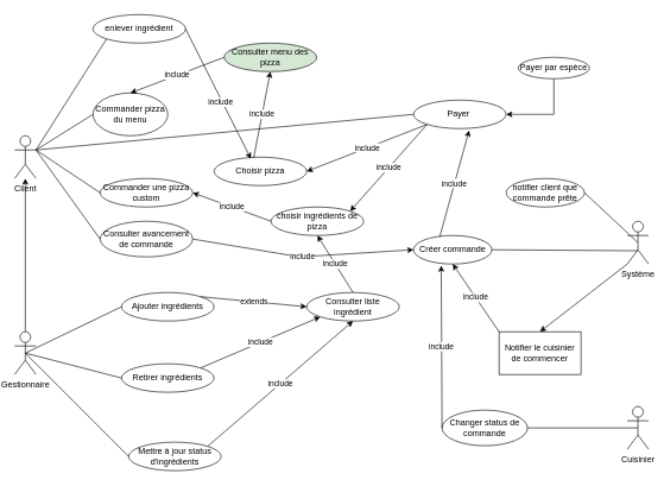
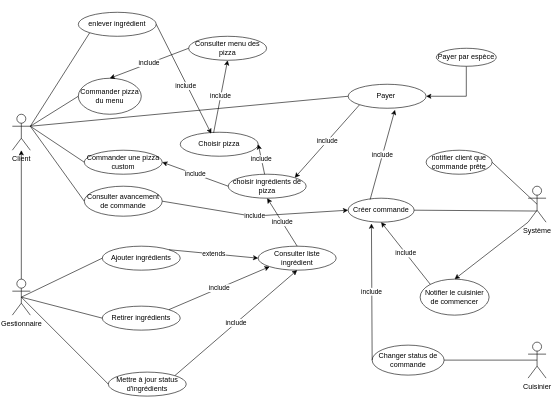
  <mxCell id="0" />
  <mxCell id="1" parent="0" />
  <mxCell id="2" style="edgeStyle=orthogonalEdgeStyle;rounded=0;orthogonalLoop=1;jettySize=auto;html=1;startArrow=classic;startFill=1;endArrow=none;endFill=0;entryX=0.5;entryY=0;entryDx=0;entryDy=0;entryPerimeter=0;" edge="1" parent="1" source="3" target="4"><mxGeometry relative="1" as="geometry"><mxPoint x="35" y="450" as="targetPoint" /></mxGeometry></mxCell>
  <mxCell id="3" value="Client" style="shape=umlActor;verticalLabelPosition=bottom;verticalAlign=top;html=1;" vertex="1" parent="1"><mxGeometry x="20" y="190" width="30" height="60" as="geometry" /></mxCell>
  <mxCell id="4" value="Gestionnaire" style="shape=umlActor;verticalLabelPosition=bottom;verticalAlign=top;html=1;" vertex="1" parent="1"><mxGeometry x="20" y="465" width="30" height="60" as="geometry" /></mxCell>
  <mxCell id="5" value="Système" style="shape=umlActor;verticalLabelPosition=bottom;verticalAlign=top;html=1;" vertex="1" parent="1"><mxGeometry x="880" y="310" width="30" height="60" as="geometry" /></mxCell>
  <mxCell id="6" value="Commander pizza du menu" style="ellipse;whiteSpace=wrap;html=1;" vertex="1" parent="1"><mxGeometry x="130" y="130" width="105" height="60" as="geometry" /></mxCell>
  <mxCell id="7" value="Commander une pizza custom" style="ellipse;whiteSpace=wrap;html=1;" vertex="1" parent="1"><mxGeometry x="140" y="250" width="130" height="40" as="geometry" /></mxCell>
  <mxCell id="8" value="" style="endArrow=none;html=1;rounded=0;entryX=0;entryY=0.5;entryDx=0;entryDy=0;" edge="1" parent="1" target="6"><mxGeometry width="50" height="50" relative="1" as="geometry"><mxPoint x="50" y="210" as="sourcePoint" /><mxPoint x="100" y="160" as="targetPoint" /></mxGeometry></mxCell>
  <mxCell id="9" value="" style="endArrow=none;html=1;rounded=0;entryX=0;entryY=0.5;entryDx=0;entryDy=0;exitX=1;exitY=0.333;exitDx=0;exitDy=0;exitPerimeter=0;" edge="1" parent="1" source="3" target="7"><mxGeometry width="50" height="50" relative="1" as="geometry"><mxPoint x="70" y="245" as="sourcePoint" /><mxPoint x="120" y="195" as="targetPoint" /></mxGeometry></mxCell>
- <mxCell id="10" value="Consulter menu des pizza" style="ellipse;whiteSpace=wrap;html=1;fillColor=#d5e8d4;" vertex="1" parent="1"><mxGeometry x="314" y="60" width="130" height="40" as="geometry" /></mxCell>
+ <mxCell id="10" value="Consulter menu des pizza" style="ellipse;whiteSpace=wrap;html=1;" vertex="1" parent="1"><mxGeometry x="314" y="60" width="130" height="40" as="geometry" /></mxCell>
  <mxCell id="11" value="Consulter liste ingrédient" style="ellipse;whiteSpace=wrap;html=1;" vertex="1" parent="1"><mxGeometry x="430" y="410" width="130" height="40" as="geometry" /></mxCell>
  <mxCell id="12" value="Choisir pizza" style="ellipse;whiteSpace=wrap;html=1;" vertex="1" parent="1"><mxGeometry x="300" y="220" width="130" height="40" as="geometry" /></mxCell>
  <mxCell id="13" value="choisir ingrédients de pizza" style="ellipse;whiteSpace=wrap;html=1;" vertex="1" parent="1"><mxGeometry x="380" y="290" width="130" height="40" as="geometry" /></mxCell>
  <mxCell id="14" value="include" style="endArrow=none;html=1;rounded=0;entryX=0;entryY=0.5;entryDx=0;entryDy=0;endFill=0;startArrow=classic;startFill=1;exitX=0.5;exitY=0;exitDx=0;exitDy=0;" edge="1" parent="1" source="6" target="10"><mxGeometry width="50" height="50" relative="1" as="geometry"><mxPoint x="250" y="140" as="sourcePoint" /><mxPoint x="300" y="90" as="targetPoint" /></mxGeometry></mxCell>
  <mxCell id="15" value="include" style="endArrow=classic;html=1;rounded=0;entryX=0.5;entryY=1;entryDx=0;entryDy=0;exitX=0.428;exitY=0.025;exitDx=0;exitDy=0;exitPerimeter=0;" edge="1" parent="1" source="12" target="10"><mxGeometry width="50" height="50" relative="1" as="geometry"><mxPoint x="400" y="160" as="sourcePoint" /><mxPoint x="450" y="110" as="targetPoint" /></mxGeometry></mxCell>
  <mxCell id="16" value="include" style="endArrow=none;html=1;rounded=0;entryX=0;entryY=0.5;entryDx=0;entryDy=0;endFill=0;startArrow=classic;startFill=1;exitX=1;exitY=0.5;exitDx=0;exitDy=0;" edge="1" parent="1" source="7" target="13"><mxGeometry width="50" height="50" relative="1" as="geometry"><mxPoint x="250" y="250" as="sourcePoint" /><mxPoint x="330" y="210" as="targetPoint" /></mxGeometry></mxCell>
  <mxCell id="17" value="include" style="endArrow=classic;html=1;rounded=0;exitX=0.5;exitY=0;exitDx=0;exitDy=0;entryX=0.5;entryY=1;entryDx=0;entryDy=0;" edge="1" parent="1" source="11" target="13"><mxGeometry width="50" height="50" relative="1" as="geometry"><mxPoint x="290" y="340" as="sourcePoint" /><mxPoint x="340" y="290" as="targetPoint" /></mxGeometry></mxCell>
  <mxCell id="18" value="Ajouter ingrédients" style="ellipse;whiteSpace=wrap;html=1;" vertex="1" parent="1"><mxGeometry x="170" y="410" width="130" height="40" as="geometry" /></mxCell>
  <mxCell id="19" value="Retirer ingrédients" style="ellipse;whiteSpace=wrap;html=1;" vertex="1" parent="1"><mxGeometry x="170" y="510" width="130" height="40" as="geometry" /></mxCell>
  <mxCell id="20" value="Mettre à jour status d'ingrédients" style="ellipse;whiteSpace=wrap;html=1;" vertex="1" parent="1"><mxGeometry x="180" y="620" width="130" height="40" as="geometry" /></mxCell>
  <mxCell id="21" value="" style="endArrow=none;html=1;rounded=0;entryX=0;entryY=0.5;entryDx=0;entryDy=0;exitX=0.5;exitY=0.5;exitDx=0;exitDy=0;exitPerimeter=0;" edge="1" parent="1" source="4" target="18"><mxGeometry width="50" height="50" relative="1" as="geometry"><mxPoint x="40" y="495" as="sourcePoint" /><mxPoint x="90" y="445" as="targetPoint" /></mxGeometry></mxCell>
  <mxCell id="22" value="" style="endArrow=none;html=1;rounded=0;entryX=0;entryY=0.5;entryDx=0;entryDy=0;exitX=0.5;exitY=0.5;exitDx=0;exitDy=0;exitPerimeter=0;" edge="1" parent="1" source="4" target="19"><mxGeometry width="50" height="50" relative="1" as="geometry"><mxPoint x="40" y="495" as="sourcePoint" /><mxPoint x="80" y="445" as="targetPoint" /></mxGeometry></mxCell>
  <mxCell id="23" value="" style="endArrow=none;html=1;rounded=0;entryX=0;entryY=0.5;entryDx=0;entryDy=0;exitX=0.5;exitY=0.5;exitDx=0;exitDy=0;exitPerimeter=0;" edge="1" parent="1" source="4" target="20"><mxGeometry width="50" height="50" relative="1" as="geometry"><mxPoint x="40" y="525" as="sourcePoint" /><mxPoint x="90" y="475" as="targetPoint" /></mxGeometry></mxCell>
  <mxCell id="24" value="include" style="endArrow=classic;html=1;rounded=0;exitX=1;exitY=0;exitDx=0;exitDy=0;entryX=0;entryY=1;entryDx=0;entryDy=0;" edge="1" parent="1" source="19" target="11"><mxGeometry width="50" height="50" relative="1" as="geometry"><mxPoint x="290" y="340" as="sourcePoint" /><mxPoint x="340" y="290" as="targetPoint" /></mxGeometry></mxCell>
  <mxCell id="25" value="include" style="endArrow=classic;html=1;rounded=0;entryX=0.5;entryY=1;entryDx=0;entryDy=0;exitX=1;exitY=0;exitDx=0;exitDy=0;" edge="1" parent="1" source="20" target="11"><mxGeometry width="50" height="50" relative="1" as="geometry"><mxPoint x="289" y="540" as="sourcePoint" /><mxPoint x="339" y="490" as="targetPoint" /></mxGeometry></mxCell>
  <mxCell id="26" value="extends" style="endArrow=classic;html=1;rounded=0;exitX=1;exitY=0;exitDx=0;exitDy=0;entryX=0;entryY=0.5;entryDx=0;entryDy=0;" edge="1" parent="1" source="18" target="11"><mxGeometry width="50" height="50" relative="1" as="geometry"><mxPoint x="290" y="340" as="sourcePoint" /><mxPoint x="340" y="290" as="targetPoint" /></mxGeometry></mxCell>
  <mxCell id="27" style="edgeStyle=orthogonalEdgeStyle;rounded=0;orthogonalLoop=1;jettySize=auto;html=1;entryX=0.5;entryY=1;entryDx=0;entryDy=0;startArrow=classic;startFill=1;endArrow=none;endFill=0;" edge="1" parent="1" source="28" target="30"><mxGeometry relative="1" as="geometry" /></mxCell>
  <mxCell id="28" value="Payer&amp;nbsp;" style="ellipse;whiteSpace=wrap;html=1;" vertex="1" parent="1"><mxGeometry x="580" y="140" width="130" height="40" as="geometry" /></mxCell>
  <mxCell id="29" value="" style="endArrow=none;html=1;rounded=0;entryX=0;entryY=0.5;entryDx=0;entryDy=0;" edge="1" parent="1" target="28"><mxGeometry width="50" height="50" relative="1" as="geometry"><mxPoint x="50" y="210" as="sourcePoint" /><mxPoint x="100" y="150" as="targetPoint" /></mxGeometry></mxCell>
  <mxCell id="30" value="Payer par espèce" style="ellipse;whiteSpace=wrap;html=1;" vertex="1" parent="1"><mxGeometry x="727" y="80" width="100" height="30" as="geometry" /></mxCell>
  <mxCell id="31" value="Créer commande" style="ellipse;whiteSpace=wrap;html=1;" vertex="1" parent="1"><mxGeometry x="580" y="330" width="110" height="40" as="geometry" /></mxCell>
- <mxCell id="32" value="include" style="endArrow=none;html=1;rounded=0;exitX=1;exitY=0.5;exitDx=0;exitDy=0;entryX=0;entryY=1;entryDx=0;entryDy=0;endFill=0;startArrow=classic;startFill=1;" edge="1" parent="1" source="12" target="28"><mxGeometry width="50" height="50" relative="1" as="geometry"><mxPoint x="570" y="210" as="sourcePoint" /><mxPoint x="620" y="160" as="targetPoint" /></mxGeometry></mxCell>
+ <mxCell id="32" value="include" style="endArrow=none;html=1;rounded=0;exitX=1;exitY=0.5;exitDx=0;exitDy=0;endFill=0;startArrow=classic;startFill=1;" edge="1" parent="1" source="12" target="13"><mxGeometry width="50" height="50" relative="1" as="geometry"><mxPoint x="570" y="210" as="sourcePoint" /><mxPoint x="620" y="160" as="targetPoint" /></mxGeometry></mxCell>
  <mxCell id="33" value="include" style="endArrow=classic;html=1;rounded=0;entryX=1;entryY=0;entryDx=0;entryDy=0;exitX=0;exitY=1;exitDx=0;exitDy=0;" edge="1" parent="1" source="28" target="13"><mxGeometry width="50" height="50" relative="1" as="geometry"><mxPoint x="600" y="140" as="sourcePoint" /><mxPoint x="500" y="280" as="targetPoint" /></mxGeometry></mxCell>
  <mxCell id="34" value="include" style="endArrow=classic;html=1;rounded=0;exitX=0.333;exitY=0.055;exitDx=0;exitDy=0;entryX=0.6;entryY=1.065;entryDx=0;entryDy=0;exitPerimeter=0;entryPerimeter=0;" edge="1" parent="1" source="31" target="28"><mxGeometry width="50" height="50" relative="1" as="geometry"><mxPoint x="540" y="240" as="sourcePoint" /><mxPoint x="590" y="190" as="targetPoint" /></mxGeometry></mxCell>
- <mxCell id="35" value="Notifier le cuisinier de commencer" style="whiteSpace=wrap;html=1;rounded=0;" vertex="1" parent="1"><mxGeometry x="700" y="465" width="115" height="60" as="geometry" /></mxCell>
+ <mxCell id="35" value="Notifier le cuisinier de commencer" style="ellipse;whiteSpace=wrap;html=1;" vertex="1" parent="1"><mxGeometry x="700" y="465" width="115" height="60" as="geometry" /></mxCell>
  <mxCell id="36" value="" style="endArrow=classic;html=1;rounded=0;exitX=0;exitY=1;exitDx=0;exitDy=0;exitPerimeter=0;entryX=0.5;entryY=0;entryDx=0;entryDy=0;" edge="1" parent="1" source="5" target="35"><mxGeometry width="50" height="50" relative="1" as="geometry"><mxPoint x="540" y="330" as="sourcePoint" /><mxPoint x="590" y="280" as="targetPoint" /></mxGeometry></mxCell>
  <mxCell id="37" value="include" style="endArrow=classic;html=1;rounded=0;exitX=0;exitY=0;exitDx=0;exitDy=0;entryX=0.5;entryY=1;entryDx=0;entryDy=0;" edge="1" parent="1" source="35" target="31"><mxGeometry width="50" height="50" relative="1" as="geometry"><mxPoint x="540" y="330" as="sourcePoint" /><mxPoint x="590" y="280" as="targetPoint" /></mxGeometry></mxCell>
  <mxCell id="38" value="" style="endArrow=none;html=1;rounded=0;exitX=1;exitY=0.5;exitDx=0;exitDy=0;entryX=0.493;entryY=0.69;entryDx=0;entryDy=0;entryPerimeter=0;" edge="1" parent="1" source="31" target="5"><mxGeometry width="50" height="50" relative="1" as="geometry"><mxPoint x="810" y="300" as="sourcePoint" /><mxPoint x="895" y="240" as="targetPoint" /></mxGeometry></mxCell>
  <mxCell id="39" value="Cuisinier" style="shape=umlActor;verticalLabelPosition=bottom;verticalAlign=top;html=1;" vertex="1" parent="1"><mxGeometry x="880" y="570" width="30" height="60" as="geometry" /></mxCell>
  <mxCell id="40" value="Changer status de commande" style="ellipse;whiteSpace=wrap;html=1;" vertex="1" parent="1"><mxGeometry x="620" y="575" width="120" height="50" as="geometry" /></mxCell>
  <mxCell id="41" value="" style="endArrow=none;html=1;rounded=0;entryX=0.5;entryY=0.5;entryDx=0;entryDy=0;entryPerimeter=0;exitX=1;exitY=0.5;exitDx=0;exitDy=0;" edge="1" parent="1" source="40" target="39"><mxGeometry width="50" height="50" relative="1" as="geometry"><mxPoint x="752" y="620" as="sourcePoint" /><mxPoint x="802" y="570" as="targetPoint" /></mxGeometry></mxCell>
  <mxCell id="42" value="include" style="endArrow=classic;html=1;rounded=0;exitX=0;exitY=0.5;exitDx=0;exitDy=0;entryX=0.353;entryY=1.055;entryDx=0;entryDy=0;entryPerimeter=0;" edge="1" parent="1" source="40" target="31"><mxGeometry width="50" height="50" relative="1" as="geometry"><mxPoint x="440" y="560" as="sourcePoint" /><mxPoint x="540" y="550" as="targetPoint" /></mxGeometry></mxCell>
  <mxCell id="43" value="notifier client que commande prête" style="ellipse;whiteSpace=wrap;html=1;" vertex="1" parent="1"><mxGeometry x="710" y="250" width="110" height="40" as="geometry" /></mxCell>
  <mxCell id="44" value="" style="endArrow=none;html=1;rounded=0;entryX=0.5;entryY=0.5;entryDx=0;entryDy=0;entryPerimeter=0;exitX=1;exitY=0.5;exitDx=0;exitDy=0;" edge="1" parent="1" source="43" target="5"><mxGeometry width="50" height="50" relative="1" as="geometry"><mxPoint x="460" y="300" as="sourcePoint" /><mxPoint x="830" y="290" as="targetPoint" /></mxGeometry></mxCell>
  <mxCell id="45" value="Consulter avancement de commande" style="ellipse;whiteSpace=wrap;html=1;" vertex="1" parent="1"><mxGeometry x="140" y="310" width="130" height="50" as="geometry" /></mxCell>
  <mxCell id="46" value="" style="endArrow=none;html=1;rounded=0;entryX=0;entryY=0.5;entryDx=0;entryDy=0;" edge="1" parent="1" target="45"><mxGeometry width="50" height="50" relative="1" as="geometry"><mxPoint x="50" y="210" as="sourcePoint" /><mxPoint x="510" y="310" as="targetPoint" /></mxGeometry></mxCell>
  <mxCell id="47" value="include" style="endArrow=classic;html=1;rounded=0;exitX=1;exitY=0.5;exitDx=0;exitDy=0;entryX=0;entryY=0.5;entryDx=0;entryDy=0;" edge="1" parent="1" source="45" target="31"><mxGeometry width="50" height="50" relative="1" as="geometry"><mxPoint x="460" y="360" as="sourcePoint" /><mxPoint x="510" y="310" as="targetPoint" /><Array as="points"><mxPoint x="420" y="360" /></Array></mxGeometry></mxCell>
  <mxCell id="48" value="enlever ingrédient" style="ellipse;whiteSpace=wrap;html=1;" vertex="1" parent="1"><mxGeometry x="130" y="20" width="130" height="40" as="geometry" /></mxCell>
  <mxCell id="49" value="" style="endArrow=none;html=1;rounded=0;entryX=0;entryY=1;entryDx=0;entryDy=0;" edge="1" parent="1" target="48"><mxGeometry width="50" height="50" relative="1" as="geometry"><mxPoint x="50" y="210" as="sourcePoint" /><mxPoint x="100" y="160" as="targetPoint" /></mxGeometry></mxCell>
  <mxCell id="50" value="include" style="endArrow=classic;html=1;rounded=0;entryX=0.398;entryY=0.061;entryDx=0;entryDy=0;exitX=1;exitY=0.5;exitDx=0;exitDy=0;entryPerimeter=0;" edge="1" parent="1" source="48" target="12"><mxGeometry x="0.113" y="-3" width="50" height="50" relative="1" as="geometry"><mxPoint x="200" y="80" as="sourcePoint" /><mxPoint x="250" y="30" as="targetPoint" /><mxPoint as="offset" /></mxGeometry></mxCell>
